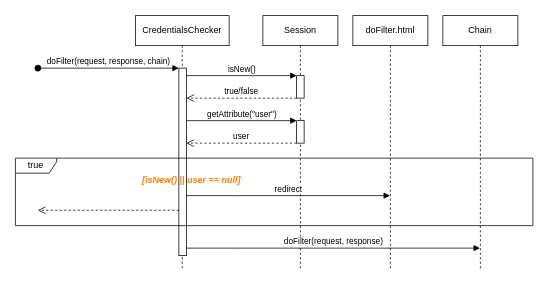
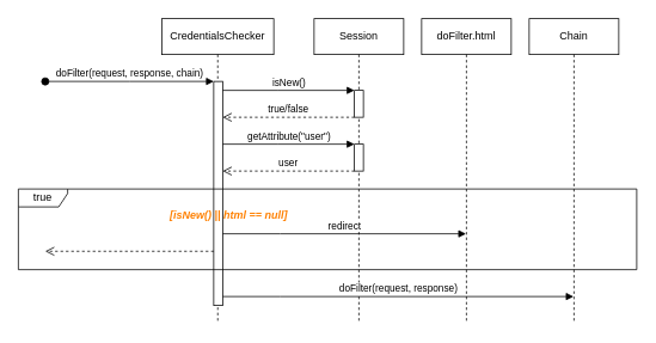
  <mxCell id="0" />
  <mxCell id="1" parent="0" />
  <mxCell id="2" value="CredentialsChecker" style="shape=umlLifeline;perimeter=lifelinePerimeter;whiteSpace=wrap;html=1;container=0;dropTarget=0;collapsible=0;recursiveResize=0;outlineConnect=0;portConstraint=eastwest;newEdgeStyle={&quot;edgeStyle&quot;:&quot;elbowEdgeStyle&quot;,&quot;elbow&quot;:&quot;vertical&quot;,&quot;curved&quot;:0,&quot;rounded&quot;:0};" vertex="1" parent="1"><mxGeometry x="180" y="20" width="125" height="340" as="geometry" /></mxCell>
  <mxCell id="3" value="doFilter(request, response, chain)" style="html=1;verticalAlign=bottom;startArrow=oval;endArrow=block;startSize=8;edgeStyle=elbowEdgeStyle;elbow=vertical;curved=0;rounded=0;" edge="1" parent="2" target="4"><mxGeometry relative="1" as="geometry"><mxPoint x="-130" y="70" as="sourcePoint" /><mxPoint x="45" y="70" as="targetPoint" /></mxGeometry></mxCell>
  <mxCell id="4" value="" style="html=1;points=[];perimeter=orthogonalPerimeter;outlineConnect=0;targetShapes=umlLifeline;portConstraint=eastwest;newEdgeStyle={&quot;edgeStyle&quot;:&quot;elbowEdgeStyle&quot;,&quot;elbow&quot;:&quot;vertical&quot;,&quot;curved&quot;:0,&quot;rounded&quot;:0};" vertex="1" parent="2"><mxGeometry x="58" y="70" width="10" height="250" as="geometry" /></mxCell>
  <mxCell id="5" value="Session" style="shape=umlLifeline;perimeter=lifelinePerimeter;whiteSpace=wrap;html=1;container=0;dropTarget=0;collapsible=0;recursiveResize=0;outlineConnect=0;portConstraint=eastwest;newEdgeStyle={&quot;edgeStyle&quot;:&quot;elbowEdgeStyle&quot;,&quot;elbow&quot;:&quot;vertical&quot;,&quot;curved&quot;:0,&quot;rounded&quot;:0};" vertex="1" parent="1"><mxGeometry x="350" y="20" width="100" height="340" as="geometry" /></mxCell>
  <mxCell id="6" value="" style="html=1;points=[];perimeter=orthogonalPerimeter;outlineConnect=0;targetShapes=umlLifeline;portConstraint=eastwest;newEdgeStyle={&quot;edgeStyle&quot;:&quot;elbowEdgeStyle&quot;,&quot;elbow&quot;:&quot;vertical&quot;,&quot;curved&quot;:0,&quot;rounded&quot;:0};" vertex="1" parent="5"><mxGeometry x="45" y="80" width="10" height="30" as="geometry" /></mxCell>
  <mxCell id="7" value="" style="html=1;points=[];perimeter=orthogonalPerimeter;outlineConnect=0;targetShapes=umlLifeline;portConstraint=eastwest;newEdgeStyle={&quot;edgeStyle&quot;:&quot;elbowEdgeStyle&quot;,&quot;elbow&quot;:&quot;vertical&quot;,&quot;curved&quot;:0,&quot;rounded&quot;:0};" vertex="1" parent="5"><mxGeometry x="45" y="140" width="10" height="30" as="geometry" /></mxCell>
  <mxCell id="8" value="getAttribute(&quot;user&quot;)" style="html=1;verticalAlign=bottom;endArrow=block;edgeStyle=elbowEdgeStyle;elbow=vertical;curved=0;rounded=0;" edge="1" parent="5" target="7"><mxGeometry relative="1" as="geometry"><mxPoint x="-102" y="140" as="sourcePoint" /><Array as="points"><mxPoint x="-40" y="140" /><mxPoint x="-60" y="150" /><mxPoint x="-40" y="140" /></Array><mxPoint x="70" y="140" as="targetPoint" /></mxGeometry></mxCell>
  <mxCell id="9" value="user" style="html=1;verticalAlign=bottom;endArrow=open;dashed=1;endSize=8;edgeStyle=elbowEdgeStyle;elbow=vertical;curved=0;rounded=0;" edge="1" parent="5" source="7"><mxGeometry x="0.003" relative="1" as="geometry"><mxPoint x="-102" y="170" as="targetPoint" /><Array as="points"><mxPoint x="33" y="170" /><mxPoint x="-22" y="170" /></Array><mxPoint x="48" y="170" as="sourcePoint" /><mxPoint as="offset" /></mxGeometry></mxCell>
  <mxCell id="10" value="true" style="shape=umlFrame;whiteSpace=wrap;html=1;pointerEvents=0;width=55;height=20;" vertex="1" parent="1"><mxGeometry x="20" y="210" width="690" height="90" as="geometry" /></mxCell>
- <mxCell id="11" value="[isNew() || user == null]" style="text;html=1;strokeColor=none;fillColor=none;align=center;verticalAlign=middle;whiteSpace=wrap;rounded=0;fontStyle=3;fontColor=#FF8000;" vertex="1" parent="1"><mxGeometry x="180" y="230" width="150" height="20" as="geometry" /></mxCell>
+ <mxCell id="11" value="[isNew() || html == null]" style="text;html=1;strokeColor=none;fillColor=none;align=center;verticalAlign=middle;whiteSpace=wrap;rounded=0;fontStyle=3;fontColor=#FF8000;" vertex="1" parent="1"><mxGeometry x="180" y="230" width="150" height="20" as="geometry" /></mxCell>
  <mxCell id="12" value="isNew()" style="html=1;verticalAlign=bottom;endArrow=block;edgeStyle=elbowEdgeStyle;elbow=vertical;curved=0;rounded=0;" edge="1" parent="1" source="4" target="6"><mxGeometry relative="1" as="geometry"><mxPoint x="250" y="100" as="sourcePoint" /><Array as="points"><mxPoint x="310" y="100" /><mxPoint x="290" y="110" /><mxPoint x="310" y="100" /></Array><mxPoint x="420" y="100" as="targetPoint" /></mxGeometry></mxCell>
  <mxCell id="13" value="true/false" style="html=1;verticalAlign=bottom;endArrow=open;dashed=1;endSize=8;edgeStyle=elbowEdgeStyle;elbow=vertical;curved=0;rounded=0;" edge="1" parent="1" source="6" target="4"><mxGeometry x="0.003" relative="1" as="geometry"><mxPoint x="233" y="130" as="targetPoint" /><Array as="points"><mxPoint x="383" y="130" /><mxPoint x="328" y="130" /></Array><mxPoint x="398" y="130" as="sourcePoint" /><mxPoint as="offset" /></mxGeometry></mxCell>
  <mxCell id="14" value="redirect" style="html=1;verticalAlign=bottom;endArrow=block;edgeStyle=elbowEdgeStyle;elbow=vertical;curved=0;rounded=0;" edge="1" parent="1" source="4" target="15"><mxGeometry relative="1" as="geometry"><mxPoint x="250" y="260" as="sourcePoint" /><Array as="points"><mxPoint x="312" y="260" /><mxPoint x="292" y="270" /><mxPoint x="312" y="260" /></Array><mxPoint x="397" y="260" as="targetPoint" /></mxGeometry></mxCell>
  <mxCell id="15" value="doFilter.html" style="shape=umlLifeline;perimeter=lifelinePerimeter;whiteSpace=wrap;html=1;container=0;dropTarget=0;collapsible=0;recursiveResize=0;outlineConnect=0;portConstraint=eastwest;newEdgeStyle={&quot;edgeStyle&quot;:&quot;elbowEdgeStyle&quot;,&quot;elbow&quot;:&quot;vertical&quot;,&quot;curved&quot;:0,&quot;rounded&quot;:0};" vertex="1" parent="1"><mxGeometry x="470" y="20" width="100" height="340" as="geometry" /></mxCell>
  <mxCell id="16" value="" style="html=1;verticalAlign=bottom;endArrow=open;dashed=1;endSize=8;edgeStyle=elbowEdgeStyle;elbow=vertical;curved=0;rounded=0;" edge="1" parent="1" source="4"><mxGeometry x="0.003" relative="1" as="geometry"><mxPoint x="50" y="280" as="targetPoint" /><Array as="points"><mxPoint x="225" y="279.5" /><mxPoint x="170" y="279.5" /></Array><mxPoint x="237" y="279.5" as="sourcePoint" /><mxPoint as="offset" /></mxGeometry></mxCell>
  <mxCell id="17" value="doFilter(request, response)" style="html=1;verticalAlign=bottom;endArrow=block;edgeStyle=elbowEdgeStyle;elbow=vertical;curved=0;rounded=0;" edge="1" parent="1" source="4" target="18"><mxGeometry relative="1" as="geometry"><mxPoint x="250" y="330" as="sourcePoint" /><Array as="points"><mxPoint x="312" y="330" /><mxPoint x="292" y="340" /><mxPoint x="312" y="330" /></Array><mxPoint x="397" y="330" as="targetPoint" /></mxGeometry></mxCell>
  <mxCell id="18" value="Chain" style="shape=umlLifeline;perimeter=lifelinePerimeter;whiteSpace=wrap;html=1;container=0;dropTarget=0;collapsible=0;recursiveResize=0;outlineConnect=0;portConstraint=eastwest;newEdgeStyle={&quot;edgeStyle&quot;:&quot;elbowEdgeStyle&quot;,&quot;elbow&quot;:&quot;vertical&quot;,&quot;curved&quot;:0,&quot;rounded&quot;:0};" vertex="1" parent="1"><mxGeometry x="590" y="20" width="100" height="340" as="geometry" /></mxCell>
